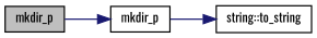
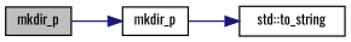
  digraph {
    rankdir=LR
    fontname=Oswald
    node [color=black fillcolor=white fontname=Oswald fontsize=10 shape=record style=filled]
    edge [color=midnightblue fontname=Oswald fontsize=10 labelfontname=Helvetica labelfontsize=10 style=solid]
    n1 [fillcolor=grey75 fontcolor=black height=0.2 label=mkdir_p width=0.4]
    n2 [height=0.2 label=mkdir_p width=0.4]
-   n3 [height=0.2 label="string::to_string" width=0.4]
+   n3 [height=0.2 label="std::to_string" width=0.4]
    n1 -> n2
    n2 -> n3
  }
